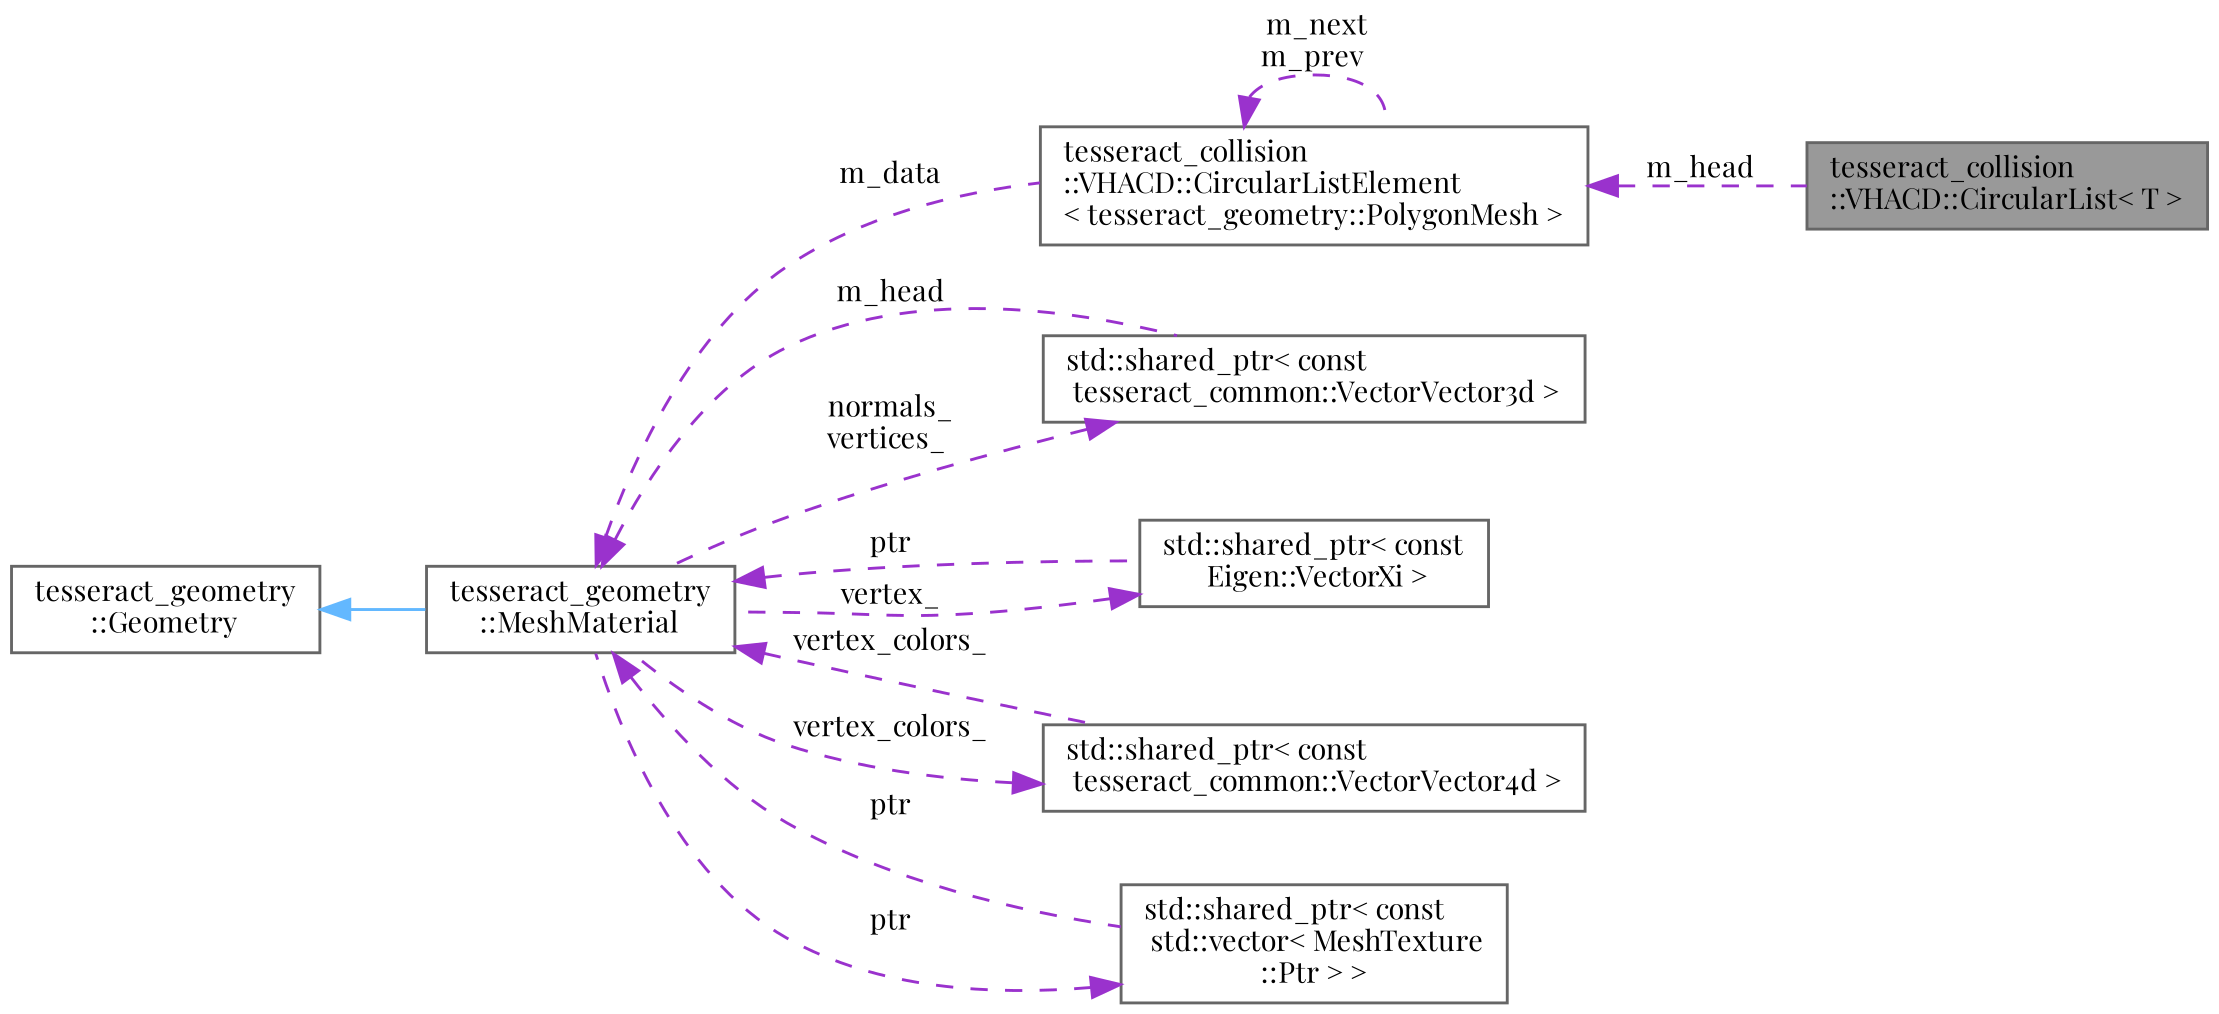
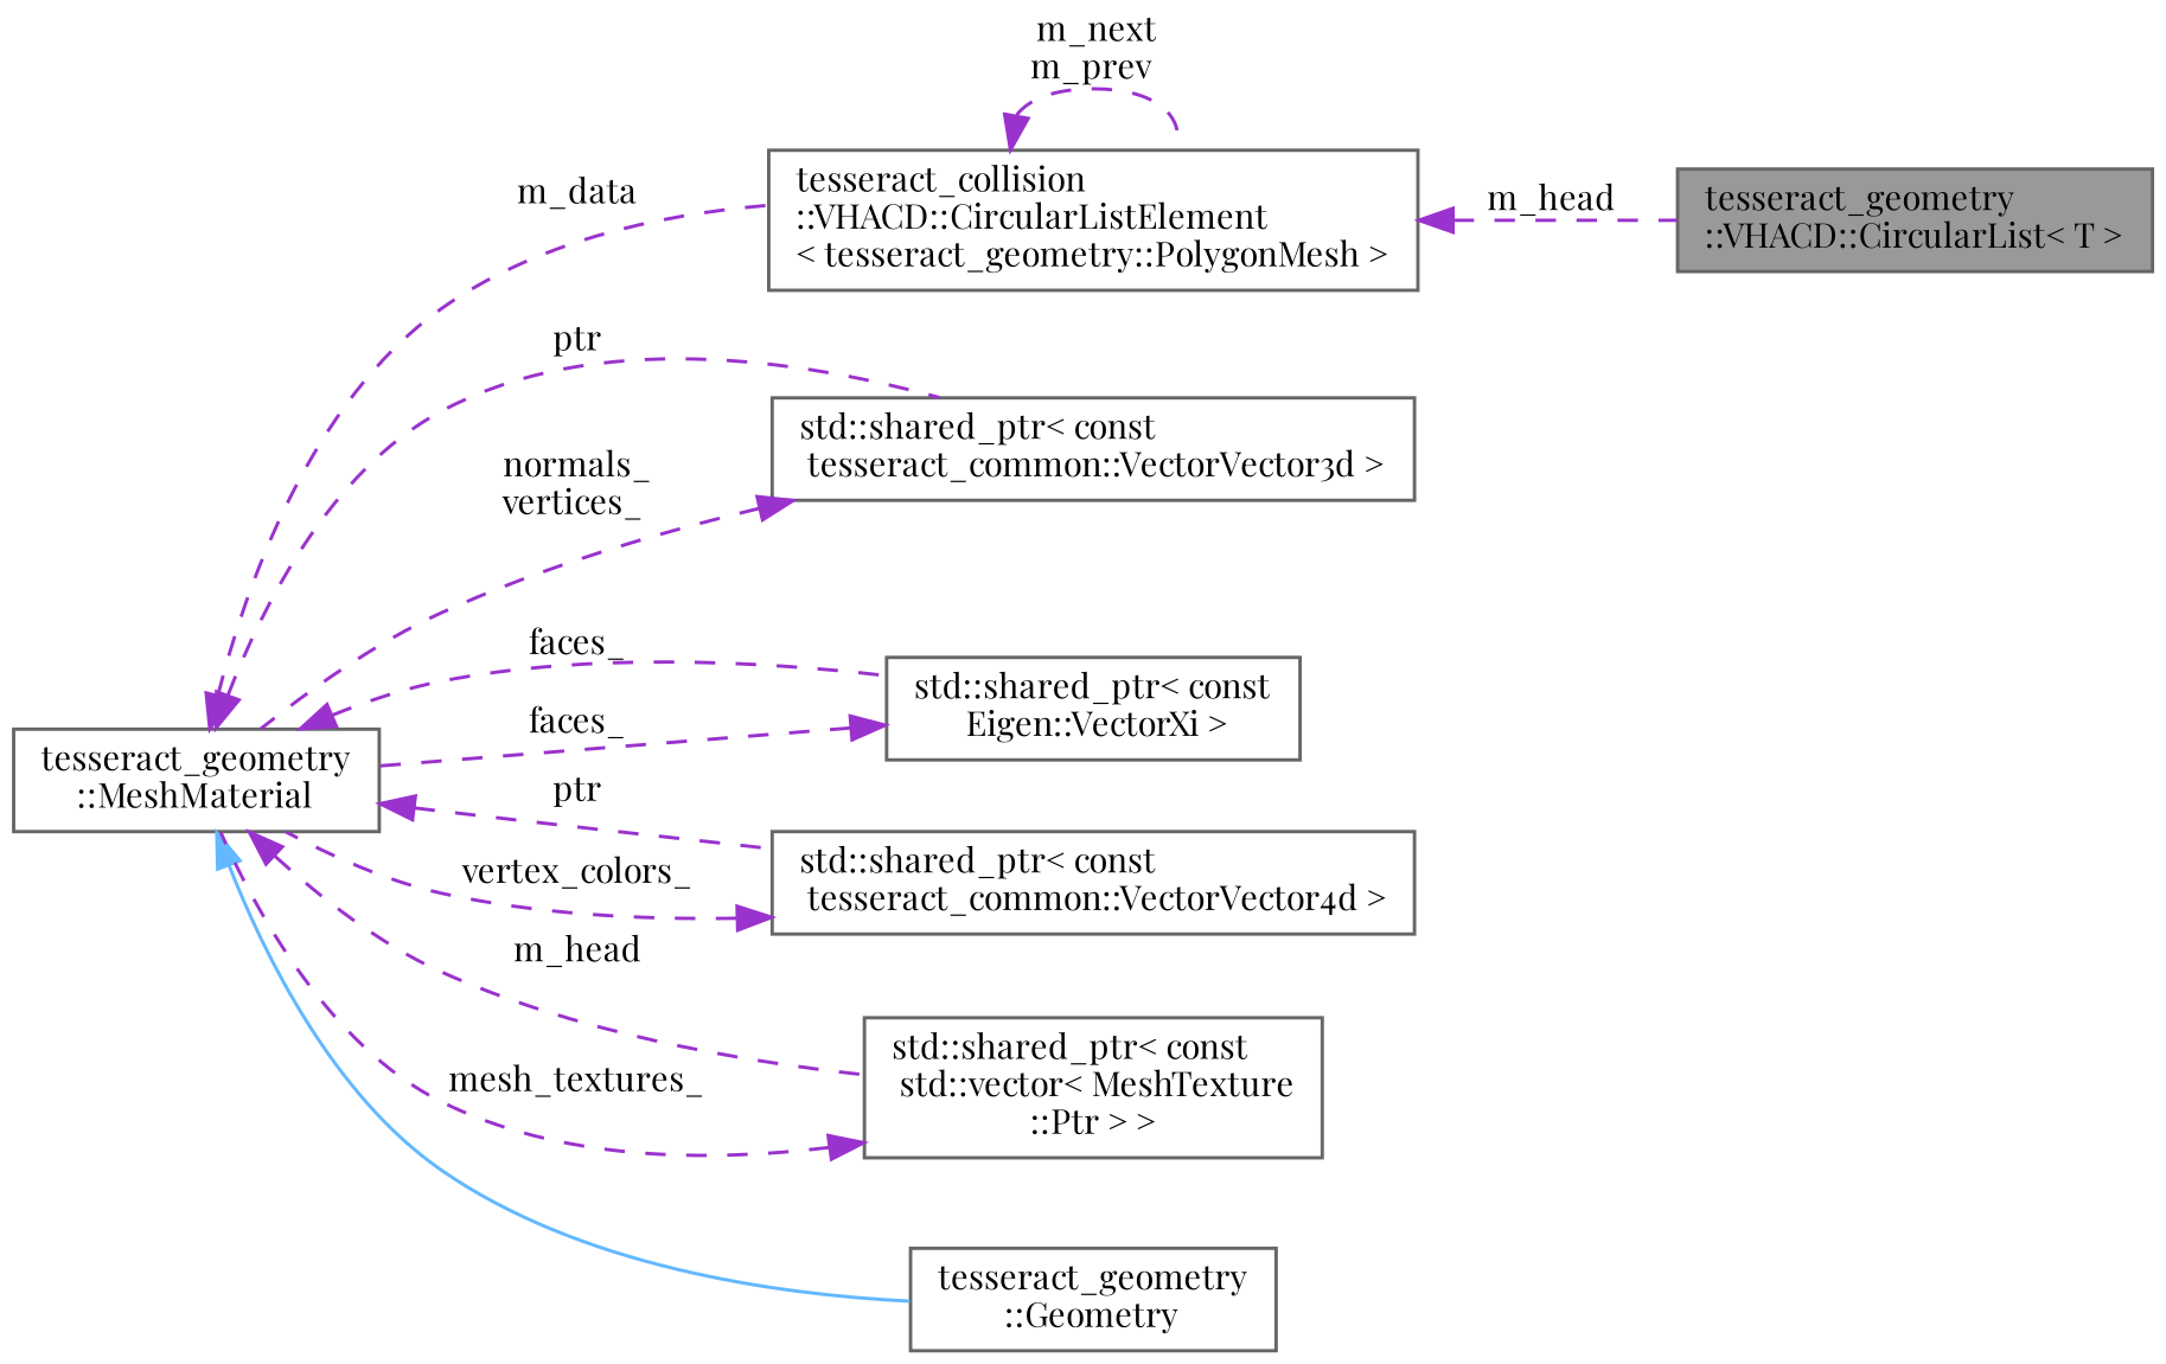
  digraph {
    fontname="Playfair Display"
    rankdir=LR
    node [color=gray40 fillcolor=white fontname="Playfair Display" fontsize=10 shape=box style=filled]
    edge [color=darkorchid3 dir=back fontname="Playfair Display" fontsize=10 labelfontname=Helvetica labelfontsize=10 style=dashed]
-   n1 [fillcolor=grey60 fontcolor=black height=0.2 label="tesseract_collision\l::VHACD::CircularList\< T \>" width=0.4]
+   n1 [fillcolor=grey60 fontcolor=black height=0.2 label="tesseract_geometry\l::VHACD::CircularList\< T \>" width=0.4]
    n2 [height=0.2 label="tesseract_collision\l::VHACD::CircularListElement\l\< tesseract_geometry::PolygonMesh \>" width=0.4]
    n3 [height=0.2 label="tesseract_geometry\l::MeshMaterial" width=0.4]
    n4 [height=0.2 label="std::shared_ptr\< const\l tesseract_common::VectorVector3d \>" width=0.4]
    n5 [height=0.2 label="std::shared_ptr\< const\l Eigen::VectorXi \>" width=0.4]
    n6 [height=0.2 label="std::shared_ptr\< const\l tesseract_common::VectorVector4d \>" width=0.4]
    n7 [height=0.2 label="std::shared_ptr\< const\l std::vector\< MeshTexture\l::Ptr \> \>" width=0.4]
    n8 [height=0.2 label="tesseract_geometry\l::Geometry" width=0.4]
    n2 -> n1 [label=" m_head"]
    n2 -> n2 [label=" m_next\nm_prev"]
    n3 -> n2 [label=" m_data"]
-   n3 -> n4 [label=" m_head"]
-   n3 -> n5 [label=" ptr"]
-   n3 -> n6 [label=" vertex_colors_"]
-   n3 -> n7 [label=" ptr"]
+   n3 -> n4 [label=" ptr"]
+   n3 -> n5 [label=" faces_"]
+   n3 -> n6 [label=" ptr"]
+   n3 -> n7 [label=" m_head"]
    n4 -> n3 [label=" normals_\nvertices_"]
-   n5 -> n3 [label=" vertex_"]
+   n5 -> n3 [label=" faces_"]
    n6 -> n3 [label=" vertex_colors_"]
-   n7 -> n3 [label=" ptr"]
-   n8 -> n3 [color=steelblue1 style=solid]
+   n7 -> n3 [label=" mesh_textures_"]
+   n3 -> n8 [color=steelblue1 style=solid]
  }
